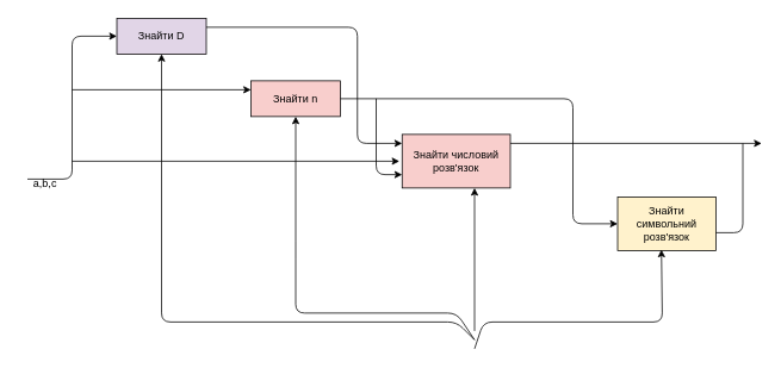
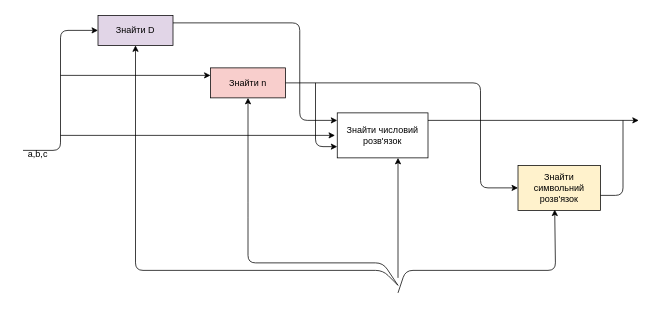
  <mxCell id="0" />
  <mxCell id="1" parent="0" />
- <mxCell id="2" value="Знайти числовий розв'язок" style="whiteSpace=wrap;html=1;align=center;fillColor=#f8cecc;" vertex="1" parent="1"><mxGeometry x="449" y="150" width="121" height="60" as="geometry" /></mxCell>
+ <mxCell id="2" value="Знайти числовий розв'язок" style="whiteSpace=wrap;html=1;align=center;" vertex="1" parent="1"><mxGeometry x="449" y="150" width="121" height="60" as="geometry" /></mxCell>
  <mxCell id="3" value="Знайти n" style="whiteSpace=wrap;html=1;align=center;fillColor=#f8cecc;" vertex="1" parent="1"><mxGeometry x="280" y="90" width="100" height="40" as="geometry" /></mxCell>
  <mxCell id="4" value="Знайти D" style="whiteSpace=wrap;html=1;align=center;fillColor=#e1d5e7;" vertex="1" parent="1"><mxGeometry x="130" y="20" width="100" height="40" as="geometry" /></mxCell>
  <mxCell id="5" value="Знайти символьний розв'язок" style="whiteSpace=wrap;html=1;align=center;fillColor=#fff2cc;" vertex="1" parent="1"><mxGeometry x="690" y="220" width="110" height="60" as="geometry" /></mxCell>
  <mxCell id="6" value="" style="curved=0;endArrow=classic;html=1;rounded=1;" edge="1" parent="1"><mxGeometry width="50" height="50" relative="1" as="geometry"><mxPoint x="30" y="200" as="sourcePoint" /><mxPoint x="130" y="40" as="targetPoint" /><Array as="points"><mxPoint x="80" y="200" /><mxPoint x="80" y="40" /></Array></mxGeometry></mxCell>
  <mxCell id="7" value="" style="endArrow=classic;html=1;rounded=0;" edge="1" parent="1"><mxGeometry width="50" height="50" relative="1" as="geometry"><mxPoint x="80" y="100" as="sourcePoint" /><mxPoint x="280" y="100" as="targetPoint" /></mxGeometry></mxCell>
  <mxCell id="8" value="" style="endArrow=classic;html=1;rounded=0;" edge="1" parent="1"><mxGeometry width="50" height="50" relative="1" as="geometry"><mxPoint x="80" y="180" as="sourcePoint" /><mxPoint x="446" y="180" as="targetPoint" /></mxGeometry></mxCell>
  <mxCell id="9" value="" style="curved=0;endArrow=classic;html=1;rounded=1;exitX=1;exitY=0.5;exitDx=0;exitDy=0;" edge="1" parent="1" source="3"><mxGeometry width="50" height="50" relative="1" as="geometry"><mxPoint x="530" y="70" as="sourcePoint" /><mxPoint x="690" y="250" as="targetPoint" /><Array as="points"><mxPoint x="640" y="110" /><mxPoint x="640" y="250" /></Array></mxGeometry></mxCell>
  <mxCell id="10" value="" style="curved=0;endArrow=classic;html=1;rounded=1;exitX=1;exitY=0.25;exitDx=0;exitDy=0;" edge="1" parent="1" source="4"><mxGeometry width="50" height="50" relative="1" as="geometry"><mxPoint x="380" y="60" as="sourcePoint" /><mxPoint x="449" y="160" as="targetPoint" /><Array as="points"><mxPoint x="399" y="30" /><mxPoint x="399" y="160" /></Array></mxGeometry></mxCell>
  <mxCell id="11" value="" style="endArrow=classic;html=1;rounded=0;" edge="1" parent="1"><mxGeometry width="50" height="50" relative="1" as="geometry"><mxPoint x="570" y="160" as="sourcePoint" /><mxPoint x="851" y="160" as="targetPoint" /></mxGeometry></mxCell>
  <mxCell id="12" value="" style="endArrow=classic;html=1;rounded=0;entryX=0.345;entryY=1.06;entryDx=0;entryDy=0;entryPerimeter=0;" edge="1" parent="1"><mxGeometry width="50" height="50" relative="1" as="geometry"><mxPoint x="530" y="370" as="sourcePoint" /><mxPoint x="530" y="210" as="targetPoint" /></mxGeometry></mxCell>
  <mxCell id="13" value="a,b,c" style="text;html=1;align=center;verticalAlign=middle;whiteSpace=wrap;rounded=0;" vertex="1" parent="1"><mxGeometry x="20" y="190" width="60" height="30" as="geometry" /></mxCell>
  <mxCell id="14" value="" style="endArrow=classic;html=1;rounded=1;entryX=0;entryY=0.75;entryDx=0;entryDy=0;curved=0;" edge="1" parent="1" target="2"><mxGeometry width="50" height="50" relative="1" as="geometry"><mxPoint x="420" y="110" as="sourcePoint" /><mxPoint x="490" y="160" as="targetPoint" /><Array as="points"><mxPoint x="420" y="195" /></Array></mxGeometry></mxCell>
  <mxCell id="15" value="" style="endArrow=classic;html=1;rounded=1;entryX=0.5;entryY=1;entryDx=0;entryDy=0;curved=0;" edge="1" parent="1" target="4"><mxGeometry width="50" height="50" relative="1" as="geometry"><mxPoint x="530" y="380" as="sourcePoint" /><mxPoint x="180" y="70" as="targetPoint" /><Array as="points"><mxPoint x="510" y="360" /><mxPoint x="180" y="360" /></Array></mxGeometry></mxCell>
  <mxCell id="16" value="" style="curved=0;endArrow=classic;html=1;rounded=1;entryX=0.445;entryY=0.983;entryDx=0;entryDy=0;entryPerimeter=0;" edge="1" parent="1" target="5"><mxGeometry width="50" height="50" relative="1" as="geometry"><mxPoint x="530" y="390" as="sourcePoint" /><mxPoint x="730" y="340" as="targetPoint" /><Array as="points"><mxPoint x="540" y="360" /><mxPoint x="740" y="360" /></Array></mxGeometry></mxCell>
  <mxCell id="17" value="" style="curved=0;endArrow=classic;html=1;rounded=1;entryX=0.5;entryY=1;entryDx=0;entryDy=0;" edge="1" parent="1" target="3"><mxGeometry width="50" height="50" relative="1" as="geometry"><mxPoint x="530" y="380" as="sourcePoint" /><mxPoint x="380" y="280" as="targetPoint" /><Array as="points"><mxPoint x="510" y="350" /><mxPoint x="330" y="350" /><mxPoint x="330" y="280" /></Array></mxGeometry></mxCell>
  <mxCell id="18" value="" style="endArrow=none;html=1;rounded=1;curved=0;" edge="1" parent="1"><mxGeometry width="50" height="50" relative="1" as="geometry"><mxPoint x="800" y="260" as="sourcePoint" /><mxPoint x="830" y="160" as="targetPoint" /><Array as="points"><mxPoint x="830" y="260" /></Array></mxGeometry></mxCell>
